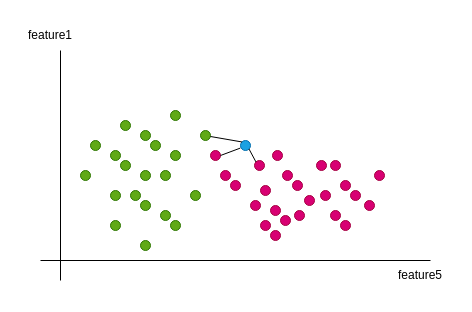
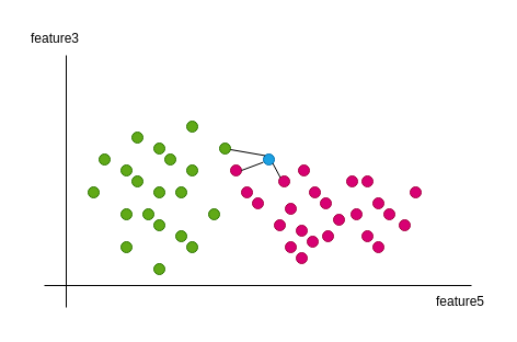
  <mxCell id="0" />
  <mxCell id="1" parent="0" />
  <mxCell id="2" value="" style="endArrow=none;html=1;rounded=0;" edge="1" parent="1"><mxGeometry width="50" height="50" relative="1" as="geometry"><mxPoint x="60" y="280" as="sourcePoint" /><mxPoint x="60" y="50" as="targetPoint" /></mxGeometry></mxCell>
  <mxCell id="3" value="" style="endArrow=none;html=1;rounded=0;" edge="1" parent="1"><mxGeometry width="50" height="50" relative="1" as="geometry"><mxPoint x="40" y="260" as="sourcePoint" /><mxPoint x="430" y="260" as="targetPoint" /></mxGeometry></mxCell>
  <mxCell id="4" value="" style="ellipse;whiteSpace=wrap;html=1;aspect=fixed;fillColor=#60a917;fontColor=#ffffff;strokeColor=#2D7600;" vertex="1" parent="1"><mxGeometry x="140" y="240" width="10" height="10" as="geometry" /></mxCell>
  <mxCell id="5" value="" style="ellipse;whiteSpace=wrap;html=1;aspect=fixed;fillColor=#60a917;fontColor=#ffffff;strokeColor=#2D7600;" vertex="1" parent="1"><mxGeometry x="170" y="220" width="10" height="10" as="geometry" /></mxCell>
  <mxCell id="6" value="" style="ellipse;whiteSpace=wrap;html=1;aspect=fixed;fillColor=#60a917;fontColor=#ffffff;strokeColor=#2D7600;" vertex="1" parent="1"><mxGeometry x="110" y="220" width="10" height="10" as="geometry" /></mxCell>
  <mxCell id="7" value="" style="ellipse;whiteSpace=wrap;html=1;aspect=fixed;fillColor=#60a917;fontColor=#ffffff;strokeColor=#2D7600;" vertex="1" parent="1"><mxGeometry x="140" y="200" width="10" height="10" as="geometry" /></mxCell>
  <mxCell id="8" value="" style="ellipse;whiteSpace=wrap;html=1;aspect=fixed;fillColor=#60a917;fontColor=#ffffff;strokeColor=#2D7600;" vertex="1" parent="1"><mxGeometry x="110" y="190" width="10" height="10" as="geometry" /></mxCell>
  <mxCell id="9" value="" style="ellipse;whiteSpace=wrap;html=1;aspect=fixed;fillColor=#60a917;fontColor=#ffffff;strokeColor=#2D7600;" vertex="1" parent="1"><mxGeometry x="140" y="170" width="10" height="10" as="geometry" /></mxCell>
  <mxCell id="10" value="" style="ellipse;whiteSpace=wrap;html=1;aspect=fixed;fillColor=#60a917;fontColor=#ffffff;strokeColor=#2D7600;" vertex="1" parent="1"><mxGeometry x="80" y="170" width="10" height="10" as="geometry" /></mxCell>
  <mxCell id="11" value="" style="ellipse;whiteSpace=wrap;html=1;aspect=fixed;fillColor=#60a917;fontColor=#ffffff;strokeColor=#2D7600;" vertex="1" parent="1"><mxGeometry x="110" y="150" width="10" height="10" as="geometry" /></mxCell>
  <mxCell id="12" value="" style="ellipse;whiteSpace=wrap;html=1;aspect=fixed;fillColor=#60a917;fontColor=#ffffff;strokeColor=#2D7600;" vertex="1" parent="1"><mxGeometry x="160" y="210" width="10" height="10" as="geometry" /></mxCell>
  <mxCell id="13" value="" style="ellipse;whiteSpace=wrap;html=1;aspect=fixed;fillColor=#60a917;fontColor=#ffffff;strokeColor=#2D7600;" vertex="1" parent="1"><mxGeometry x="190" y="190" width="10" height="10" as="geometry" /></mxCell>
  <mxCell id="14" value="" style="ellipse;whiteSpace=wrap;html=1;aspect=fixed;fillColor=#60a917;fontColor=#ffffff;strokeColor=#2D7600;" vertex="1" parent="1"><mxGeometry x="130" y="190" width="10" height="10" as="geometry" /></mxCell>
  <mxCell id="15" value="" style="ellipse;whiteSpace=wrap;html=1;aspect=fixed;fillColor=#60a917;fontColor=#ffffff;strokeColor=#2D7600;" vertex="1" parent="1"><mxGeometry x="160" y="170" width="10" height="10" as="geometry" /></mxCell>
  <mxCell id="16" value="" style="ellipse;whiteSpace=wrap;html=1;aspect=fixed;fillColor=#60a917;fontColor=#ffffff;strokeColor=#2D7600;" vertex="1" parent="1"><mxGeometry x="120" y="160" width="10" height="10" as="geometry" /></mxCell>
  <mxCell id="17" value="" style="ellipse;whiteSpace=wrap;html=1;aspect=fixed;fillColor=#60a917;fontColor=#ffffff;strokeColor=#2D7600;" vertex="1" parent="1"><mxGeometry x="150" y="140" width="10" height="10" as="geometry" /></mxCell>
  <mxCell id="18" value="" style="ellipse;whiteSpace=wrap;html=1;aspect=fixed;fillColor=#60a917;fontColor=#ffffff;strokeColor=#2D7600;" vertex="1" parent="1"><mxGeometry x="90" y="140" width="10" height="10" as="geometry" /></mxCell>
  <mxCell id="19" value="" style="ellipse;whiteSpace=wrap;html=1;aspect=fixed;fillColor=#60a917;fontColor=#ffffff;strokeColor=#2D7600;" vertex="1" parent="1"><mxGeometry x="120" y="120" width="10" height="10" as="geometry" /></mxCell>
  <mxCell id="20" value="" style="ellipse;whiteSpace=wrap;html=1;aspect=fixed;fillColor=#60a917;fontColor=#ffffff;strokeColor=#2D7600;" vertex="1" parent="1"><mxGeometry x="170" y="150" width="10" height="10" as="geometry" /></mxCell>
  <mxCell id="21" value="" style="ellipse;whiteSpace=wrap;html=1;aspect=fixed;fillColor=#60a917;fontColor=#ffffff;strokeColor=#2D7600;" vertex="1" parent="1"><mxGeometry x="200" y="130" width="10" height="10" as="geometry" /></mxCell>
  <mxCell id="22" value="" style="ellipse;whiteSpace=wrap;html=1;aspect=fixed;fillColor=#60a917;fontColor=#ffffff;strokeColor=#2D7600;" vertex="1" parent="1"><mxGeometry x="140" y="130" width="10" height="10" as="geometry" /></mxCell>
  <mxCell id="23" value="" style="ellipse;whiteSpace=wrap;html=1;aspect=fixed;fillColor=#60a917;fontColor=#ffffff;strokeColor=#2D7600;" vertex="1" parent="1"><mxGeometry x="170" y="110" width="10" height="10" as="geometry" /></mxCell>
  <mxCell id="24" value="" style="ellipse;whiteSpace=wrap;html=1;aspect=fixed;fillColor=#d80073;fontColor=#ffffff;strokeColor=#A50040;" vertex="1" parent="1"><mxGeometry x="330" y="210" width="10" height="10" as="geometry" /></mxCell>
  <mxCell id="25" value="" style="ellipse;whiteSpace=wrap;html=1;aspect=fixed;fillColor=#d80073;fontColor=#ffffff;strokeColor=#A50040;" vertex="1" parent="1"><mxGeometry x="340" y="220" width="10" height="10" as="geometry" /></mxCell>
  <mxCell id="26" value="" style="ellipse;whiteSpace=wrap;html=1;aspect=fixed;fillColor=#d80073;fontColor=#ffffff;strokeColor=#A50040;" vertex="1" parent="1"><mxGeometry x="364" y="200" width="10" height="10" as="geometry" /></mxCell>
  <mxCell id="27" value="" style="ellipse;whiteSpace=wrap;html=1;aspect=fixed;fillColor=#d80073;fontColor=#ffffff;strokeColor=#A50040;" vertex="1" parent="1"><mxGeometry x="320" y="190" width="10" height="10" as="geometry" /></mxCell>
  <mxCell id="28" value="" style="ellipse;whiteSpace=wrap;html=1;aspect=fixed;fillColor=#d80073;fontColor=#ffffff;strokeColor=#A50040;" vertex="1" parent="1"><mxGeometry x="260" y="220" width="10" height="10" as="geometry" /></mxCell>
  <mxCell id="29" value="" style="ellipse;whiteSpace=wrap;html=1;aspect=fixed;fillColor=#d80073;fontColor=#ffffff;strokeColor=#A50040;" vertex="1" parent="1"><mxGeometry x="270" y="230" width="10" height="10" as="geometry" /></mxCell>
  <mxCell id="30" value="" style="ellipse;whiteSpace=wrap;html=1;aspect=fixed;fillColor=#d80073;fontColor=#ffffff;strokeColor=#A50040;" vertex="1" parent="1"><mxGeometry x="294" y="210" width="10" height="10" as="geometry" /></mxCell>
  <mxCell id="31" value="" style="ellipse;whiteSpace=wrap;html=1;aspect=fixed;fillColor=#d80073;fontColor=#ffffff;strokeColor=#A50040;" vertex="1" parent="1"><mxGeometry x="250" y="200" width="10" height="10" as="geometry" /></mxCell>
  <mxCell id="32" value="" style="ellipse;whiteSpace=wrap;html=1;aspect=fixed;fillColor=#d80073;fontColor=#ffffff;strokeColor=#A50040;" vertex="1" parent="1"><mxGeometry x="270" y="205" width="10" height="10" as="geometry" /></mxCell>
  <mxCell id="33" value="" style="ellipse;whiteSpace=wrap;html=1;aspect=fixed;fillColor=#d80073;fontColor=#ffffff;strokeColor=#A50040;" vertex="1" parent="1"><mxGeometry x="280" y="215" width="10" height="10" as="geometry" /></mxCell>
  <mxCell id="34" value="" style="ellipse;whiteSpace=wrap;html=1;aspect=fixed;fillColor=#d80073;fontColor=#ffffff;strokeColor=#A50040;" vertex="1" parent="1"><mxGeometry x="304" y="195" width="10" height="10" as="geometry" /></mxCell>
  <mxCell id="35" value="" style="ellipse;whiteSpace=wrap;html=1;aspect=fixed;fillColor=#d80073;fontColor=#ffffff;strokeColor=#A50040;" vertex="1" parent="1"><mxGeometry x="260" y="185" width="10" height="10" as="geometry" /></mxCell>
  <mxCell id="36" value="" style="ellipse;whiteSpace=wrap;html=1;aspect=fixed;fillColor=#d80073;fontColor=#ffffff;strokeColor=#A50040;" vertex="1" parent="1"><mxGeometry x="340" y="180" width="10" height="10" as="geometry" /></mxCell>
  <mxCell id="37" value="" style="ellipse;whiteSpace=wrap;html=1;aspect=fixed;fillColor=#d80073;fontColor=#ffffff;strokeColor=#A50040;" vertex="1" parent="1"><mxGeometry x="350" y="190" width="10" height="10" as="geometry" /></mxCell>
  <mxCell id="38" value="" style="ellipse;whiteSpace=wrap;html=1;aspect=fixed;fillColor=#d80073;fontColor=#ffffff;strokeColor=#A50040;" vertex="1" parent="1"><mxGeometry x="374" y="170" width="10" height="10" as="geometry" /></mxCell>
  <mxCell id="39" value="" style="ellipse;whiteSpace=wrap;html=1;aspect=fixed;fillColor=#d80073;fontColor=#ffffff;strokeColor=#A50040;" vertex="1" parent="1"><mxGeometry x="330" y="160" width="10" height="10" as="geometry" /></mxCell>
  <mxCell id="40" value="" style="ellipse;whiteSpace=wrap;html=1;aspect=fixed;fillColor=#d80073;fontColor=#ffffff;strokeColor=#A50040;" vertex="1" parent="1"><mxGeometry x="282" y="170" width="10" height="10" as="geometry" /></mxCell>
  <mxCell id="41" value="" style="ellipse;whiteSpace=wrap;html=1;aspect=fixed;fillColor=#d80073;fontColor=#ffffff;strokeColor=#A50040;" vertex="1" parent="1"><mxGeometry x="292" y="180" width="10" height="10" as="geometry" /></mxCell>
  <mxCell id="42" value="" style="ellipse;whiteSpace=wrap;html=1;aspect=fixed;fillColor=#d80073;fontColor=#ffffff;strokeColor=#A50040;" vertex="1" parent="1"><mxGeometry x="316" y="160" width="10" height="10" as="geometry" /></mxCell>
  <mxCell id="43" value="" style="ellipse;whiteSpace=wrap;html=1;aspect=fixed;fillColor=#d80073;fontColor=#ffffff;strokeColor=#A50040;" vertex="1" parent="1"><mxGeometry x="272" y="150" width="10" height="10" as="geometry" /></mxCell>
  <mxCell id="44" value="" style="ellipse;whiteSpace=wrap;html=1;aspect=fixed;fillColor=#d80073;fontColor=#ffffff;strokeColor=#A50040;" vertex="1" parent="1"><mxGeometry x="220" y="170" width="10" height="10" as="geometry" /></mxCell>
  <mxCell id="45" value="" style="ellipse;whiteSpace=wrap;html=1;aspect=fixed;fillColor=#d80073;fontColor=#ffffff;strokeColor=#A50040;" vertex="1" parent="1"><mxGeometry x="230" y="180" width="10" height="10" as="geometry" /></mxCell>
  <mxCell id="46" value="" style="ellipse;whiteSpace=wrap;html=1;aspect=fixed;fillColor=#d80073;fontColor=#ffffff;strokeColor=#A50040;" vertex="1" parent="1"><mxGeometry x="254" y="160" width="10" height="10" as="geometry" /></mxCell>
  <mxCell id="47" value="" style="ellipse;whiteSpace=wrap;html=1;aspect=fixed;fillColor=#d80073;fontColor=#ffffff;strokeColor=#A50040;" vertex="1" parent="1"><mxGeometry x="210" y="150" width="10" height="10" as="geometry" /></mxCell>
  <mxCell id="48" value="" style="ellipse;whiteSpace=wrap;html=1;aspect=fixed;fillColor=#1ba1e2;fontColor=#ffffff;strokeColor=#006EAF;" vertex="1" parent="1"><mxGeometry x="240" y="140" width="10" height="10" as="geometry" /></mxCell>
  <mxCell id="49" value="" style="endArrow=none;startArrow=none;html=1;rounded=0;entryX=-0.017;entryY=0.759;entryDx=0;entryDy=0;entryPerimeter=0;exitX=1;exitY=0.5;exitDx=0;exitDy=0;startFill=0;" edge="1" parent="1" source="47" target="48"><mxGeometry width="50" height="50" relative="1" as="geometry"><mxPoint x="180" y="210" as="sourcePoint" /><mxPoint x="230" y="160" as="targetPoint" /></mxGeometry></mxCell>
  <mxCell id="50" value="" style="endArrow=none;startArrow=none;html=1;rounded=0;entryX=0;entryY=0;entryDx=0;entryDy=0;exitX=1;exitY=0.5;exitDx=0;exitDy=0;startFill=0;" edge="1" parent="1" target="48"><mxGeometry width="50" height="50" relative="1" as="geometry"><mxPoint x="210" y="136" as="sourcePoint" /><mxPoint x="228" y="130" as="targetPoint" /></mxGeometry></mxCell>
  <mxCell id="51" value="" style="endArrow=none;startArrow=none;html=1;rounded=0;entryX=1;entryY=1;entryDx=0;entryDy=0;exitX=0;exitY=0;exitDx=0;exitDy=0;startFill=0;" edge="1" parent="1" source="46" target="48"><mxGeometry width="50" height="50" relative="1" as="geometry"><mxPoint x="190" y="220" as="sourcePoint" /><mxPoint x="240" y="170" as="targetPoint" /></mxGeometry></mxCell>
- <mxCell id="52" value="feature1" style="text;html=1;align=center;verticalAlign=middle;whiteSpace=wrap;rounded=0;" vertex="1" parent="1"><mxGeometry x="20" y="20" width="60" height="30" as="geometry" /></mxCell>
+ <mxCell id="52" value="feature3" style="text;html=1;align=center;verticalAlign=middle;whiteSpace=wrap;rounded=0;" vertex="1" parent="1"><mxGeometry x="20" y="20" width="60" height="30" as="geometry" /></mxCell>
  <mxCell id="53" value="feature5" style="text;html=1;align=center;verticalAlign=middle;whiteSpace=wrap;rounded=0;" vertex="1" parent="1"><mxGeometry x="390" y="260" width="60" height="30" as="geometry" /></mxCell>
